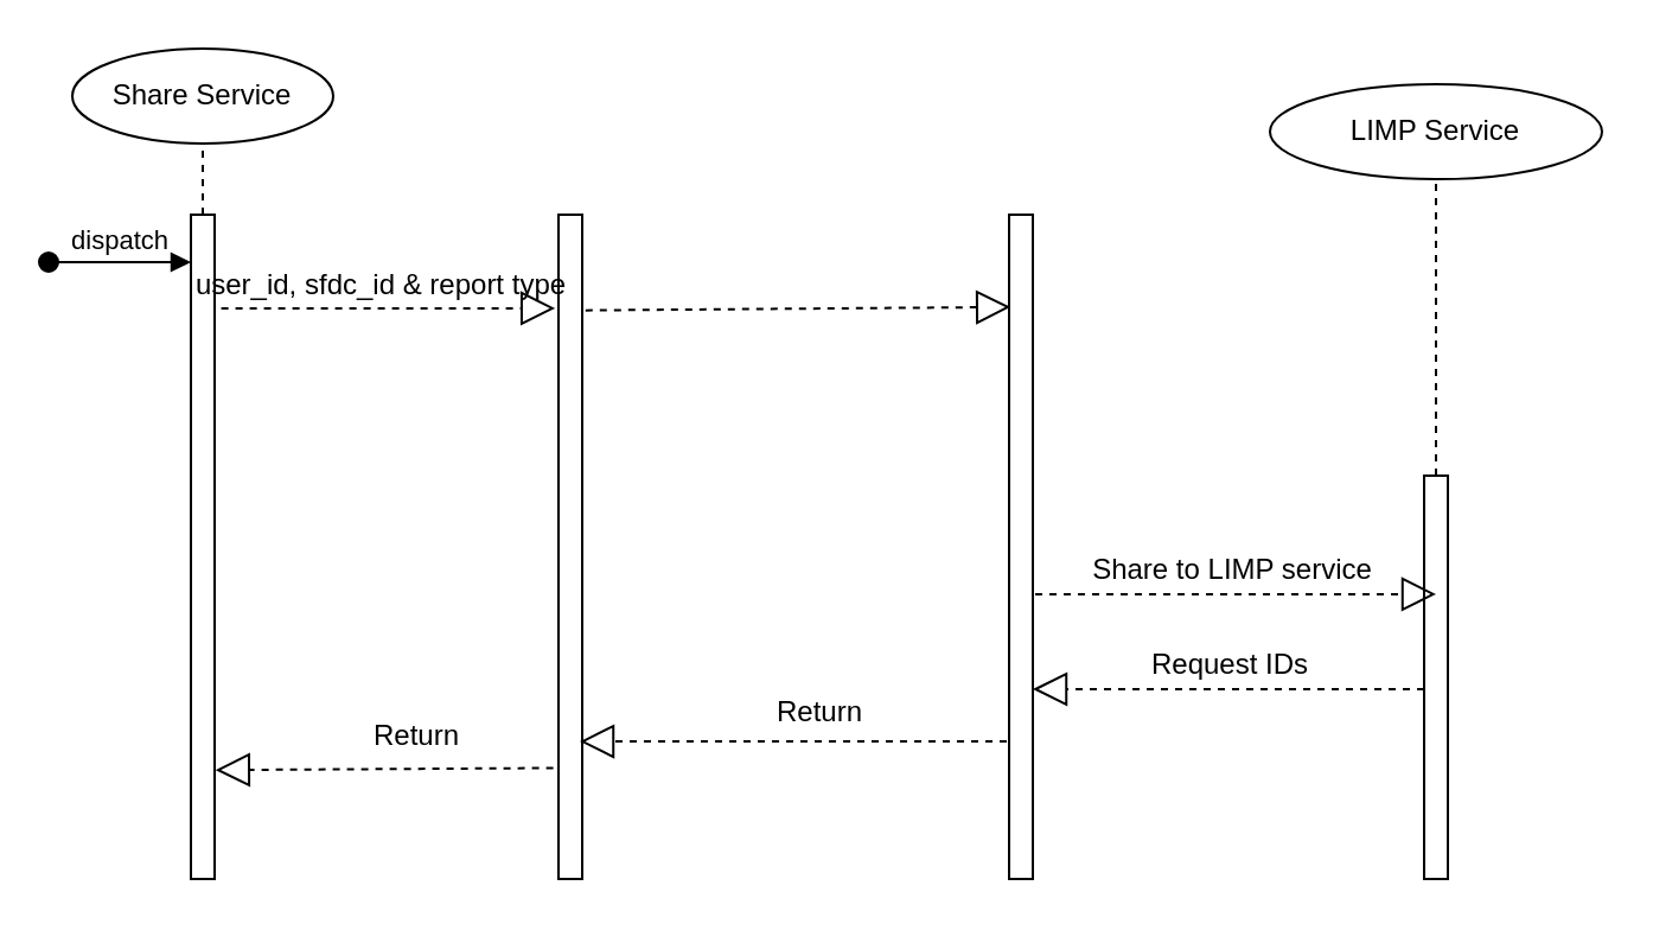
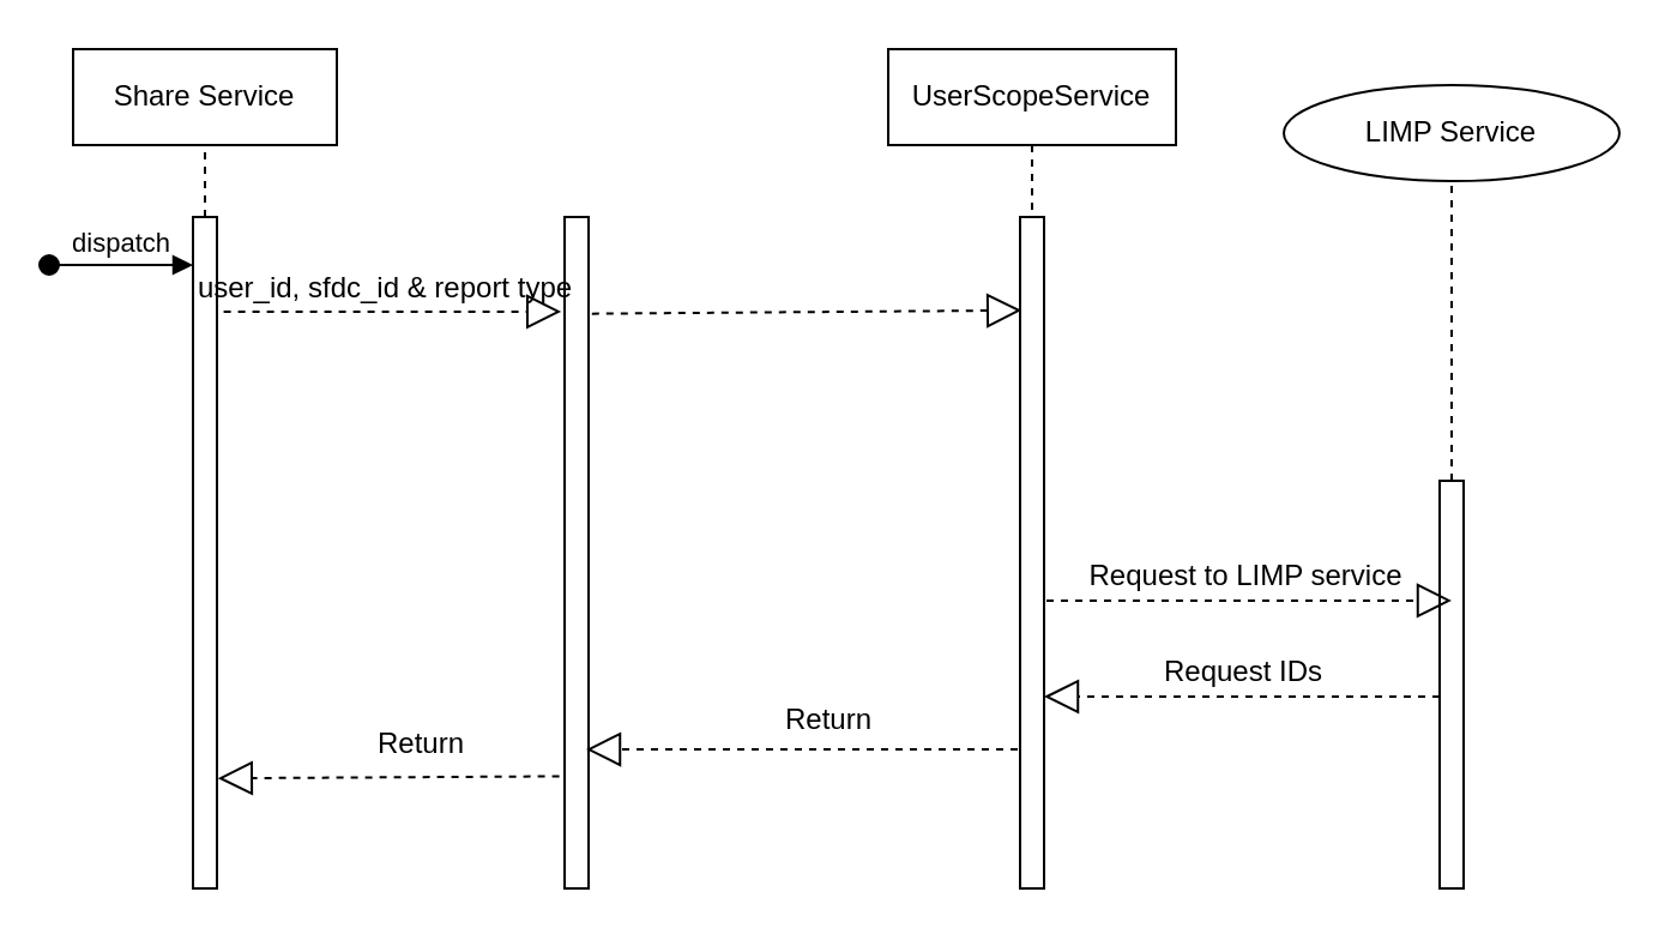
  <mxCell id="0" />
  <mxCell id="1" parent="0" />
- <mxCell id="2" value="Share Service" style="ellipse;whiteSpace=wrap;html=1;" parent="1" vertex="1"><mxGeometry x="30" y="20" width="110" height="40" as="geometry" /></mxCell>
+ <mxCell id="2" value="Share Service" style="whiteSpace=wrap;html=1;rounded=0;" parent="1" vertex="1"><mxGeometry x="30" y="20" width="110" height="40" as="geometry" /></mxCell>
  <mxCell id="3" value="" style="endArrow=none;dashed=1;html=1;entryX=0.5;entryY=1;entryDx=0;entryDy=0;" parent="1" target="2" edge="1"><mxGeometry width="50" height="50" relative="1" as="geometry"><mxPoint x="85" y="90" as="sourcePoint" /><mxPoint x="440" y="250" as="targetPoint" /></mxGeometry></mxCell>
+ <mxCell id="4" value="UserScopeService" style="shape=umlLifeline;perimeter=lifelinePerimeter;whiteSpace=wrap;html=1;container=1;collapsible=0;recursiveResize=0;outlineConnect=0;" parent="1" vertex="1"><mxGeometry x="370" y="20" width="120" height="70" as="geometry" /></mxCell>
  <mxCell id="5" value="LIMP Service" style="ellipse;whiteSpace=wrap;html=1;" parent="1" vertex="1"><mxGeometry x="535" y="35" width="140" height="40" as="geometry" /></mxCell>
  <mxCell id="6" value="" style="endArrow=none;dashed=1;html=1;entryX=0.5;entryY=1;entryDx=0;entryDy=0;" parent="1" target="5" edge="1"><mxGeometry width="50" height="50" relative="1" as="geometry"><mxPoint x="605" y="200" as="sourcePoint" /><mxPoint x="305" y="250" as="targetPoint" /></mxGeometry></mxCell>
  <mxCell id="7" value="" style="html=1;points=[];perimeter=orthogonalPerimeter;" parent="1" vertex="1"><mxGeometry x="80" y="90" width="10" height="280" as="geometry" /></mxCell>
  <mxCell id="8" value="" style="html=1;points=[];perimeter=orthogonalPerimeter;" parent="1" vertex="1"><mxGeometry x="235" y="90" width="10" height="280" as="geometry" /></mxCell>
  <mxCell id="9" value="" style="html=1;points=[];perimeter=orthogonalPerimeter;" parent="1" vertex="1"><mxGeometry x="425" y="90" width="10" height="280" as="geometry" /></mxCell>
  <mxCell id="10" value="dispatch" style="html=1;verticalAlign=bottom;startArrow=oval;startFill=1;endArrow=block;startSize=8;" parent="1" edge="1"><mxGeometry width="60" relative="1" as="geometry"><mxPoint x="20" y="110" as="sourcePoint" /><mxPoint x="80" y="110" as="targetPoint" /></mxGeometry></mxCell>
  <mxCell id="11" value="" style="endArrow=block;dashed=1;endFill=0;endSize=12;html=1;exitX=1.28;exitY=0.141;exitDx=0;exitDy=0;exitPerimeter=0;entryX=-0.14;entryY=0.141;entryDx=0;entryDy=0;entryPerimeter=0;" parent="1" source="7" target="8" edge="1"><mxGeometry width="160" relative="1" as="geometry"><mxPoint x="330" y="270" as="sourcePoint" /><mxPoint x="490" y="270" as="targetPoint" /></mxGeometry></mxCell>
  <mxCell id="12" value="" style="endArrow=block;dashed=1;endFill=0;endSize=12;html=1;exitX=1.14;exitY=0.144;exitDx=0;exitDy=0;exitPerimeter=0;entryX=0.06;entryY=0.139;entryDx=0;entryDy=0;entryPerimeter=0;" parent="1" source="8" target="9" edge="1"><mxGeometry width="160" relative="1" as="geometry"><mxPoint x="330" y="270" as="sourcePoint" /><mxPoint x="393" y="130" as="targetPoint" /></mxGeometry></mxCell>
  <mxCell id="13" value="user_id, sfdc_id &amp;amp; report type" style="text;html=1;align=center;verticalAlign=middle;resizable=0;points=[];autosize=1;strokeColor=none;" parent="1" vertex="1"><mxGeometry x="75" y="110" width="170" height="20" as="geometry" /></mxCell>
  <mxCell id="14" value="" style="html=1;points=[];perimeter=orthogonalPerimeter;" parent="1" vertex="1"><mxGeometry x="600" y="200" width="10" height="170" as="geometry" /></mxCell>
  <mxCell id="15" value="" style="endArrow=block;dashed=1;endFill=0;endSize=12;html=1;entryX=0.5;entryY=0.294;entryDx=0;entryDy=0;entryPerimeter=0;" parent="1" target="14" edge="1"><mxGeometry width="160" relative="1" as="geometry"><mxPoint x="436" y="250" as="sourcePoint" /><mxPoint x="490" y="270" as="targetPoint" /></mxGeometry></mxCell>
- <mxCell id="16" value="Share to LIMP service" style="text;html=1;align=center;verticalAlign=middle;resizable=0;points=[];autosize=1;strokeColor=none;" parent="1" vertex="1"><mxGeometry x="444" y="230" width="150" height="20" as="geometry" /></mxCell>
+ <mxCell id="16" value="Request to LIMP service" style="text;html=1;align=center;verticalAlign=middle;resizable=0;points=[];autosize=1;strokeColor=none;" parent="1" vertex="1"><mxGeometry x="444" y="230" width="150" height="20" as="geometry" /></mxCell>
  <mxCell id="17" value="" style="endArrow=block;dashed=1;endFill=0;endSize=12;html=1;entryX=0.9;entryY=0.793;entryDx=0;entryDy=0;entryPerimeter=0;" parent="1" target="8" edge="1"><mxGeometry width="160" relative="1" as="geometry"><mxPoint x="424" y="312" as="sourcePoint" /><mxPoint x="330" y="270" as="targetPoint" /></mxGeometry></mxCell>
  <mxCell id="18" value="Return" style="text;html=1;align=center;verticalAlign=middle;resizable=0;points=[];autosize=1;strokeColor=none;" parent="1" vertex="1"><mxGeometry x="320" y="290" width="50" height="20" as="geometry" /></mxCell>
  <mxCell id="19" value="" style="endArrow=block;dashed=1;endFill=0;endSize=12;html=1;entryX=1.04;entryY=0.836;entryDx=0;entryDy=0;entryPerimeter=0;exitX=-0.22;exitY=0.833;exitDx=0;exitDy=0;exitPerimeter=0;" parent="1" source="8" target="7" edge="1"><mxGeometry width="160" relative="1" as="geometry"><mxPoint x="490" y="270" as="sourcePoint" /><mxPoint x="330" y="270" as="targetPoint" /></mxGeometry></mxCell>
  <mxCell id="20" value="Return" style="text;html=1;align=center;verticalAlign=middle;resizable=0;points=[];autosize=1;strokeColor=none;" parent="1" vertex="1"><mxGeometry x="150" y="300" width="50" height="20" as="geometry" /></mxCell>
  <mxCell id="21" value="" style="endArrow=block;dashed=1;endFill=0;endSize=12;html=1;" edge="1" parent="1"><mxGeometry width="160" relative="1" as="geometry"><mxPoint x="600" y="290" as="sourcePoint" /><mxPoint x="435" y="290" as="targetPoint" /></mxGeometry></mxCell>
  <mxCell id="22" value="Request IDs" style="text;html=1;align=center;verticalAlign=middle;resizable=0;points=[];autosize=1;strokeColor=none;" vertex="1" parent="1"><mxGeometry x="478" y="270" width="80" height="20" as="geometry" /></mxCell>
